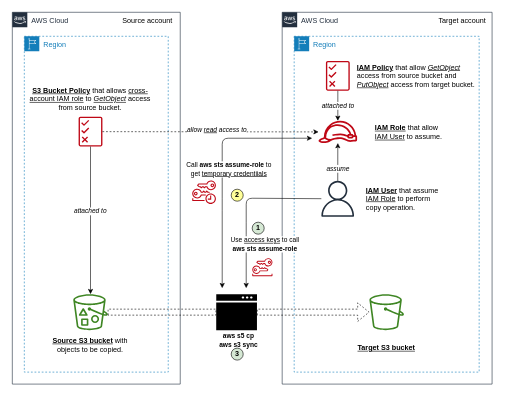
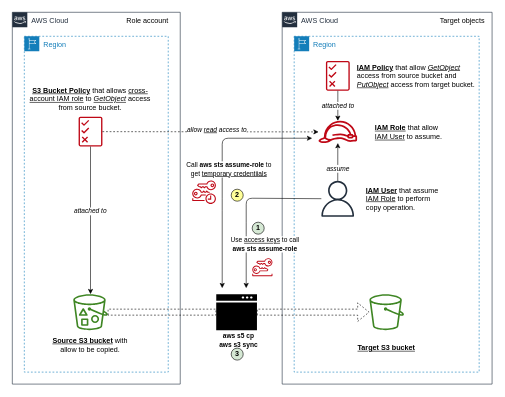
  <mxCell id="0" />
  <mxCell id="1" parent="0" />
  <mxCell id="2" value="AWS Cloud" style="points=[[0,0],[0.25,0],[0.5,0],[0.75,0],[1,0],[1,0.25],[1,0.5],[1,0.75],[1,1],[0.75,1],[0.5,1],[0.25,1],[0,1],[0,0.75],[0,0.5],[0,0.25]];outlineConnect=0;gradientColor=none;html=1;whiteSpace=wrap;fontSize=12;fontStyle=0;container=1;pointerEvents=0;collapsible=0;recursiveResize=0;shape=mxgraph.aws4.group;grIcon=mxgraph.aws4.group_aws_cloud_alt;strokeColor=#232F3E;fillColor=none;verticalAlign=top;align=left;spacingLeft=30;fontColor=#232F3E;dashed=0;" parent="1" vertex="1"><mxGeometry x="20" y="20" width="280" height="620" as="geometry" /></mxCell>
- <mxCell id="3" value="Source account" style="text;html=1;align=center;verticalAlign=middle;resizable=0;points=[];autosize=1;strokeColor=none;fillColor=none;" parent="2" vertex="1"><mxGeometry x="170" width="110" height="30" as="geometry" /></mxCell>
+ <mxCell id="3" value="Role account" style="text;html=1;align=center;verticalAlign=middle;resizable=0;points=[];autosize=1;strokeColor=none;fillColor=none;" parent="2" vertex="1"><mxGeometry x="170" width="110" height="30" as="geometry" /></mxCell>
  <mxCell id="4" value="Region" style="points=[[0,0],[0.25,0],[0.5,0],[0.75,0],[1,0],[1,0.25],[1,0.5],[1,0.75],[1,1],[0.75,1],[0.5,1],[0.25,1],[0,1],[0,0.75],[0,0.5],[0,0.25]];outlineConnect=0;gradientColor=none;html=1;whiteSpace=wrap;fontSize=12;fontStyle=0;container=1;pointerEvents=0;collapsible=0;recursiveResize=0;shape=mxgraph.aws4.group;grIcon=mxgraph.aws4.group_region;strokeColor=#147EBA;fillColor=none;verticalAlign=top;align=left;spacingLeft=30;fontColor=#147EBA;dashed=1;" parent="2" vertex="1"><mxGeometry x="20" y="40" width="240" height="560" as="geometry" /></mxCell>
  <mxCell id="5" value="" style="sketch=0;outlineConnect=0;fontColor=#232F3E;gradientColor=none;fillColor=#BF0816;strokeColor=none;dashed=0;verticalLabelPosition=bottom;verticalAlign=top;align=center;html=1;fontSize=12;fontStyle=0;aspect=fixed;pointerEvents=1;shape=mxgraph.aws4.permissions;" parent="4" vertex="1"><mxGeometry x="90.52" y="134" width="39.74" height="50" as="geometry" /></mxCell>
  <mxCell id="6" value="" style="sketch=0;outlineConnect=0;fontColor=#232F3E;gradientColor=none;fillColor=#3F8624;strokeColor=none;dashed=0;verticalLabelPosition=bottom;verticalAlign=top;align=center;html=1;fontSize=12;fontStyle=0;aspect=fixed;pointerEvents=1;shape=mxgraph.aws4.bucket_with_objects;" parent="4" vertex="1"><mxGeometry x="81.54" y="430" width="57.69" height="60" as="geometry" /></mxCell>
  <mxCell id="7" value="&lt;b&gt;&lt;u&gt;S3 Bucket Policy&lt;/u&gt;&lt;/b&gt; that allows &lt;u&gt;cross-account IAM role&lt;/u&gt; to &lt;u&gt;&lt;i&gt;GetObject&lt;/i&gt;&lt;/u&gt; access from source bucket." style="text;strokeColor=none;align=center;fillColor=none;html=1;verticalAlign=middle;whiteSpace=wrap;rounded=0;" parent="4" vertex="1"><mxGeometry x="8.18" y="90" width="204.42" height="30" as="geometry" /></mxCell>
  <mxCell id="8" value="" style="edgeStyle=none;orthogonalLoop=1;jettySize=auto;html=1;" parent="4" source="5" target="6" edge="1"><mxGeometry width="100" relative="1" as="geometry"><mxPoint x="189.999" y="180.002" as="sourcePoint" /><mxPoint x="189.996" y="230.2" as="targetPoint" /><Array as="points" /></mxGeometry></mxCell>
  <mxCell id="9" value="&lt;i&gt;attached to&lt;/i&gt;" style="edgeLabel;html=1;align=center;verticalAlign=middle;resizable=0;points=[];" parent="8" vertex="1" connectable="0"><mxGeometry x="-0.131" y="-1" relative="1" as="geometry"><mxPoint y="1" as="offset" /></mxGeometry></mxCell>
- <mxCell id="10" value="&lt;b&gt;&lt;u&gt;Source S3 bucket&lt;/u&gt;&lt;/b&gt;&amp;nbsp;with objects to be copied." style="text;strokeColor=none;align=center;fillColor=none;html=1;verticalAlign=middle;whiteSpace=wrap;rounded=0;" parent="4" vertex="1"><mxGeometry x="38.18" y="500" width="144.42" height="30" as="geometry" /></mxCell>
+ <mxCell id="10" value="&lt;b&gt;&lt;u&gt;Source S3 bucket&lt;/u&gt;&lt;/b&gt;&amp;nbsp;with allow to be copied." style="text;strokeColor=none;align=center;fillColor=none;html=1;verticalAlign=middle;whiteSpace=wrap;rounded=0;" parent="4" vertex="1"><mxGeometry x="38.18" y="500" width="144.42" height="30" as="geometry" /></mxCell>
  <mxCell id="11" value="AWS Cloud" style="points=[[0,0],[0.25,0],[0.5,0],[0.75,0],[1,0],[1,0.25],[1,0.5],[1,0.75],[1,1],[0.75,1],[0.5,1],[0.25,1],[0,1],[0,0.75],[0,0.5],[0,0.25]];outlineConnect=0;gradientColor=none;html=1;whiteSpace=wrap;fontSize=12;fontStyle=0;container=1;pointerEvents=0;collapsible=0;recursiveResize=0;shape=mxgraph.aws4.group;grIcon=mxgraph.aws4.group_aws_cloud_alt;strokeColor=#232F3E;fillColor=none;verticalAlign=top;align=left;spacingLeft=30;fontColor=#232F3E;dashed=0;" parent="1" vertex="1"><mxGeometry x="470" y="20" width="350" height="620" as="geometry" /></mxCell>
  <mxCell id="12" value="Region" style="points=[[0,0],[0.25,0],[0.5,0],[0.75,0],[1,0],[1,0.25],[1,0.5],[1,0.75],[1,1],[0.75,1],[0.5,1],[0.25,1],[0,1],[0,0.75],[0,0.5],[0,0.25]];outlineConnect=0;gradientColor=none;html=1;whiteSpace=wrap;fontSize=12;fontStyle=0;container=1;pointerEvents=0;collapsible=0;recursiveResize=0;shape=mxgraph.aws4.group;grIcon=mxgraph.aws4.group_region;strokeColor=#147EBA;fillColor=none;verticalAlign=top;align=left;spacingLeft=30;fontColor=#147EBA;dashed=1;" parent="11" vertex="1"><mxGeometry x="20" y="40" width="308.46" height="560" as="geometry" /></mxCell>
  <mxCell id="13" value="" style="sketch=0;outlineConnect=0;fontColor=#232F3E;gradientColor=none;fillColor=#BF0816;strokeColor=none;dashed=0;verticalLabelPosition=bottom;verticalAlign=top;align=center;html=1;fontSize=12;fontStyle=0;aspect=fixed;pointerEvents=1;shape=mxgraph.aws4.role;" parent="12" vertex="1"><mxGeometry x="40" y="141" width="65.59" height="37" as="geometry" /></mxCell>
  <mxCell id="14" value="" style="sketch=0;outlineConnect=0;fontColor=#232F3E;gradientColor=none;fillColor=#3F8624;strokeColor=none;dashed=0;verticalLabelPosition=bottom;verticalAlign=top;align=center;html=1;fontSize=12;fontStyle=0;aspect=fixed;pointerEvents=1;shape=mxgraph.aws4.bucket;" parent="12" vertex="1"><mxGeometry x="125.38" y="430" width="57.69" height="60" as="geometry" /></mxCell>
  <mxCell id="15" value="" style="sketch=0;outlineConnect=0;fontColor=#232F3E;gradientColor=none;fillColor=#BF0816;strokeColor=none;dashed=0;verticalLabelPosition=bottom;verticalAlign=top;align=center;html=1;fontSize=12;fontStyle=0;aspect=fixed;pointerEvents=1;shape=mxgraph.aws4.permissions;" parent="12" vertex="1"><mxGeometry x="52.93" y="41" width="39.74" height="50" as="geometry" /></mxCell>
  <mxCell id="16" value="&lt;b style=&quot;text-decoration-line: underline;&quot;&gt;IAM Role&lt;/b&gt; that allow &lt;u&gt;IAM User&lt;/u&gt; to assume." style="text;strokeColor=none;align=left;fillColor=none;html=1;verticalAlign=middle;whiteSpace=wrap;rounded=0;" parent="12" vertex="1"><mxGeometry x="132.5" y="144.5" width="126.92" height="30" as="geometry" /></mxCell>
  <mxCell id="17" value="&lt;i&gt;attached to&lt;/i&gt;" style="edgeStyle=none;orthogonalLoop=1;jettySize=auto;html=1;" parent="12" source="15" target="13" edge="1"><mxGeometry width="100" relative="1" as="geometry"><mxPoint x="-90" y="180" as="sourcePoint" /><mxPoint x="10" y="180" as="targetPoint" /><Array as="points" /></mxGeometry></mxCell>
  <mxCell id="18" value="" style="sketch=0;outlineConnect=0;fontColor=#232F3E;gradientColor=none;fillColor=#232F3D;strokeColor=none;dashed=0;verticalLabelPosition=bottom;verticalAlign=top;align=center;html=1;fontSize=12;fontStyle=0;aspect=fixed;pointerEvents=1;shape=mxgraph.aws4.user;" parent="12" vertex="1"><mxGeometry x="42.59" y="241" width="60" height="60" as="geometry" /></mxCell>
  <mxCell id="19" value="&lt;b style=&quot;text-decoration-line: underline;&quot;&gt;IAM User&lt;/b&gt;&amp;nbsp;that assume &lt;u&gt;IAM Role&lt;/u&gt; to perform copy operation." style="text;strokeColor=none;align=left;fillColor=none;html=1;verticalAlign=middle;whiteSpace=wrap;rounded=0;" parent="12" vertex="1"><mxGeometry x="117.5" y="256" width="126.92" height="30" as="geometry" /></mxCell>
  <mxCell id="20" value="" style="edgeStyle=none;orthogonalLoop=1;jettySize=auto;html=1;" parent="12" source="18" target="13" edge="1"><mxGeometry width="100" relative="1" as="geometry"><mxPoint x="148.09" y="250" as="sourcePoint" /><mxPoint x="248.09" y="250" as="targetPoint" /><Array as="points" /></mxGeometry></mxCell>
  <mxCell id="21" value="&lt;i&gt;assume&lt;/i&gt;" style="edgeLabel;html=1;align=center;verticalAlign=middle;resizable=0;points=[];" parent="20" vertex="1" connectable="0"><mxGeometry x="-0.324" relative="1" as="geometry"><mxPoint as="offset" /></mxGeometry></mxCell>
  <mxCell id="22" value="&lt;b&gt;&lt;u&gt;Target S3 bucket&lt;/u&gt;&lt;/b&gt;" style="text;strokeColor=none;align=center;fillColor=none;html=1;verticalAlign=middle;whiteSpace=wrap;rounded=0;" parent="12" vertex="1"><mxGeometry x="82.02" y="505" width="144.42" height="30" as="geometry" /></mxCell>
  <mxCell id="23" value="&lt;b style=&quot;text-decoration-line: underline;&quot;&gt;IAM Policy&lt;/b&gt;&amp;nbsp;that allow &lt;u&gt;&lt;i&gt;GetObject&lt;/i&gt;&lt;/u&gt; access from source bucket and &lt;u&gt;&lt;i&gt;PutObject&lt;/i&gt;&lt;/u&gt; access from target bucket." style="text;strokeColor=none;align=left;fillColor=none;html=1;verticalAlign=middle;whiteSpace=wrap;rounded=0;" parent="12" vertex="1"><mxGeometry x="102.59" y="51" width="202.8" height="30" as="geometry" /></mxCell>
- <mxCell id="24" value="Target account" style="text;html=1;align=center;verticalAlign=middle;resizable=0;points=[];autosize=1;strokeColor=none;fillColor=none;" parent="11" vertex="1"><mxGeometry x="250" width="100" height="30" as="geometry" /></mxCell>
+ <mxCell id="24" value="Target objects" style="text;html=1;align=center;verticalAlign=middle;resizable=0;points=[];autosize=1;strokeColor=none;fillColor=none;" parent="11" vertex="1"><mxGeometry x="250" width="100" height="30" as="geometry" /></mxCell>
  <mxCell id="25" value="" style="edgeStyle=none;orthogonalLoop=1;jettySize=auto;html=1;dashed=1;" parent="1" source="5" target="13" edge="1"><mxGeometry width="100" relative="1" as="geometry"><mxPoint x="310" y="270" as="sourcePoint" /><mxPoint x="410" y="270" as="targetPoint" /><Array as="points" /></mxGeometry></mxCell>
  <mxCell id="26" value="&lt;i&gt;allow &lt;u&gt;read&lt;/u&gt; access to&lt;/i&gt;" style="edgeLabel;html=1;align=center;verticalAlign=middle;resizable=0;points=[];" parent="25" vertex="1" connectable="0"><mxGeometry x="0.061" y="4" relative="1" as="geometry"><mxPoint x="-1" as="offset" /></mxGeometry></mxCell>
  <mxCell id="27" value="" style="edgeStyle=none;orthogonalLoop=1;jettySize=auto;html=1;dashed=1;shape=flexArrow;startArrow=none;" parent="1" source="31" target="14" edge="1"><mxGeometry width="100" relative="1" as="geometry"><mxPoint x="458" y="520" as="sourcePoint" /><mxPoint x="370" y="449.33" as="targetPoint" /><Array as="points" /></mxGeometry></mxCell>
  <mxCell id="28" value="" style="edgeStyle=none;orthogonalLoop=1;jettySize=auto;html=1;endArrow=none;endFill=0;startArrow=classic;startFill=1;" parent="1" target="18" edge="1"><mxGeometry width="80" relative="1" as="geometry"><mxPoint x="410" y="480" as="sourcePoint" /><mxPoint x="480" y="450" as="targetPoint" /><Array as="points"><mxPoint x="410" y="380" /><mxPoint x="410" y="330" /></Array></mxGeometry></mxCell>
  <mxCell id="29" value="Use &lt;u&gt;access keys&lt;/u&gt; to call &lt;br&gt;&lt;b&gt;aws sts assume-role&lt;/b&gt;" style="edgeLabel;html=1;align=center;verticalAlign=middle;resizable=0;points=[];" parent="28" vertex="1" connectable="0"><mxGeometry x="-0.319" y="1" relative="1" as="geometry"><mxPoint x="31" y="20" as="offset" /></mxGeometry></mxCell>
  <mxCell id="30" value="" style="edgeStyle=none;orthogonalLoop=1;jettySize=auto;html=1;dashed=1;shape=flexArrow;endArrow=none;" parent="1" source="6" target="31" edge="1"><mxGeometry width="100" relative="1" as="geometry"><mxPoint x="179.225" y="450" as="sourcePoint" /><mxPoint x="545.384" y="450" as="targetPoint" /><Array as="points" /></mxGeometry></mxCell>
  <mxCell id="31" value="" style="sketch=0;pointerEvents=1;shadow=0;dashed=0;html=1;strokeColor=none;fillColor=#000000;labelPosition=center;verticalLabelPosition=bottom;verticalAlign=top;align=center;outlineConnect=0;shape=mxgraph.veeam2.interface_console;" parent="1" vertex="1"><mxGeometry x="360" y="490" width="68" height="60" as="geometry" /></mxCell>
  <mxCell id="32" value="" style="edgeStyle=none;orthogonalLoop=1;jettySize=auto;html=1;endArrow=classic;endFill=1;startArrow=classic;startFill=1;" parent="1" edge="1"><mxGeometry width="80" relative="1" as="geometry"><mxPoint x="370" y="480" as="sourcePoint" /><mxPoint x="520" y="230" as="targetPoint" /><Array as="points"><mxPoint x="370" y="340" /><mxPoint x="370" y="230" /><mxPoint x="460" y="230" /></Array></mxGeometry></mxCell>
  <mxCell id="33" value="Call &lt;b&gt;aws sts assume-role&lt;/b&gt; to &lt;br&gt;get &lt;u&gt;temporary credentiials&lt;/u&gt;" style="edgeLabel;html=1;align=center;verticalAlign=middle;resizable=0;points=[];" parent="32" vertex="1" connectable="0"><mxGeometry x="-0.202" relative="1" as="geometry"><mxPoint x="10" y="-39" as="offset" /></mxGeometry></mxCell>
  <mxCell id="34" value="&lt;b&gt;aws s5 cp&lt;/b&gt;&lt;br&gt;&lt;b&gt;aws s3 sync&lt;/b&gt;" style="edgeLabel;html=1;align=center;verticalAlign=middle;resizable=0;points=[];" parent="1" vertex="1" connectable="0"><mxGeometry x="405" y="560" as="geometry"><mxPoint x="-9" y="6" as="offset" /></mxGeometry></mxCell>
  <mxCell id="35" value="" style="sketch=0;outlineConnect=0;fontColor=#232F3E;gradientColor=none;fillColor=#BF0816;strokeColor=none;dashed=0;verticalLabelPosition=bottom;verticalAlign=top;align=center;html=1;fontSize=12;fontStyle=0;aspect=fixed;pointerEvents=1;shape=mxgraph.aws4.long_term_security_credential;" parent="1" vertex="1"><mxGeometry x="420" y="430" width="33.91" height="30" as="geometry" /></mxCell>
  <mxCell id="36" value="" style="sketch=0;outlineConnect=0;fontColor=#232F3E;gradientColor=none;fillColor=#BF0816;strokeColor=none;dashed=0;verticalLabelPosition=bottom;verticalAlign=top;align=center;html=1;fontSize=12;fontStyle=0;aspect=fixed;pointerEvents=1;shape=mxgraph.aws4.temporary_security_credential;" parent="1" vertex="1"><mxGeometry x="320" y="300" width="39.49" height="40" as="geometry" /></mxCell>
  <mxCell id="37" value="1" style="ellipse;whiteSpace=wrap;html=1;aspect=fixed;fontStyle=1;fillColor=#d5e8d4;" parent="1" vertex="1"><mxGeometry x="420" y="370" width="20" height="20" as="geometry" /></mxCell>
  <mxCell id="38" value="2" style="ellipse;whiteSpace=wrap;html=1;aspect=fixed;fontStyle=1;fillColor=#FFFF99;" parent="1" vertex="1"><mxGeometry x="385" y="315" width="20" height="20" as="geometry" /></mxCell>
  <mxCell id="39" value="3" style="ellipse;whiteSpace=wrap;html=1;aspect=fixed;fontStyle=1;fillColor=#d5e8d4;" parent="1" vertex="1"><mxGeometry x="385" y="580" width="20" height="20" as="geometry" /></mxCell>
